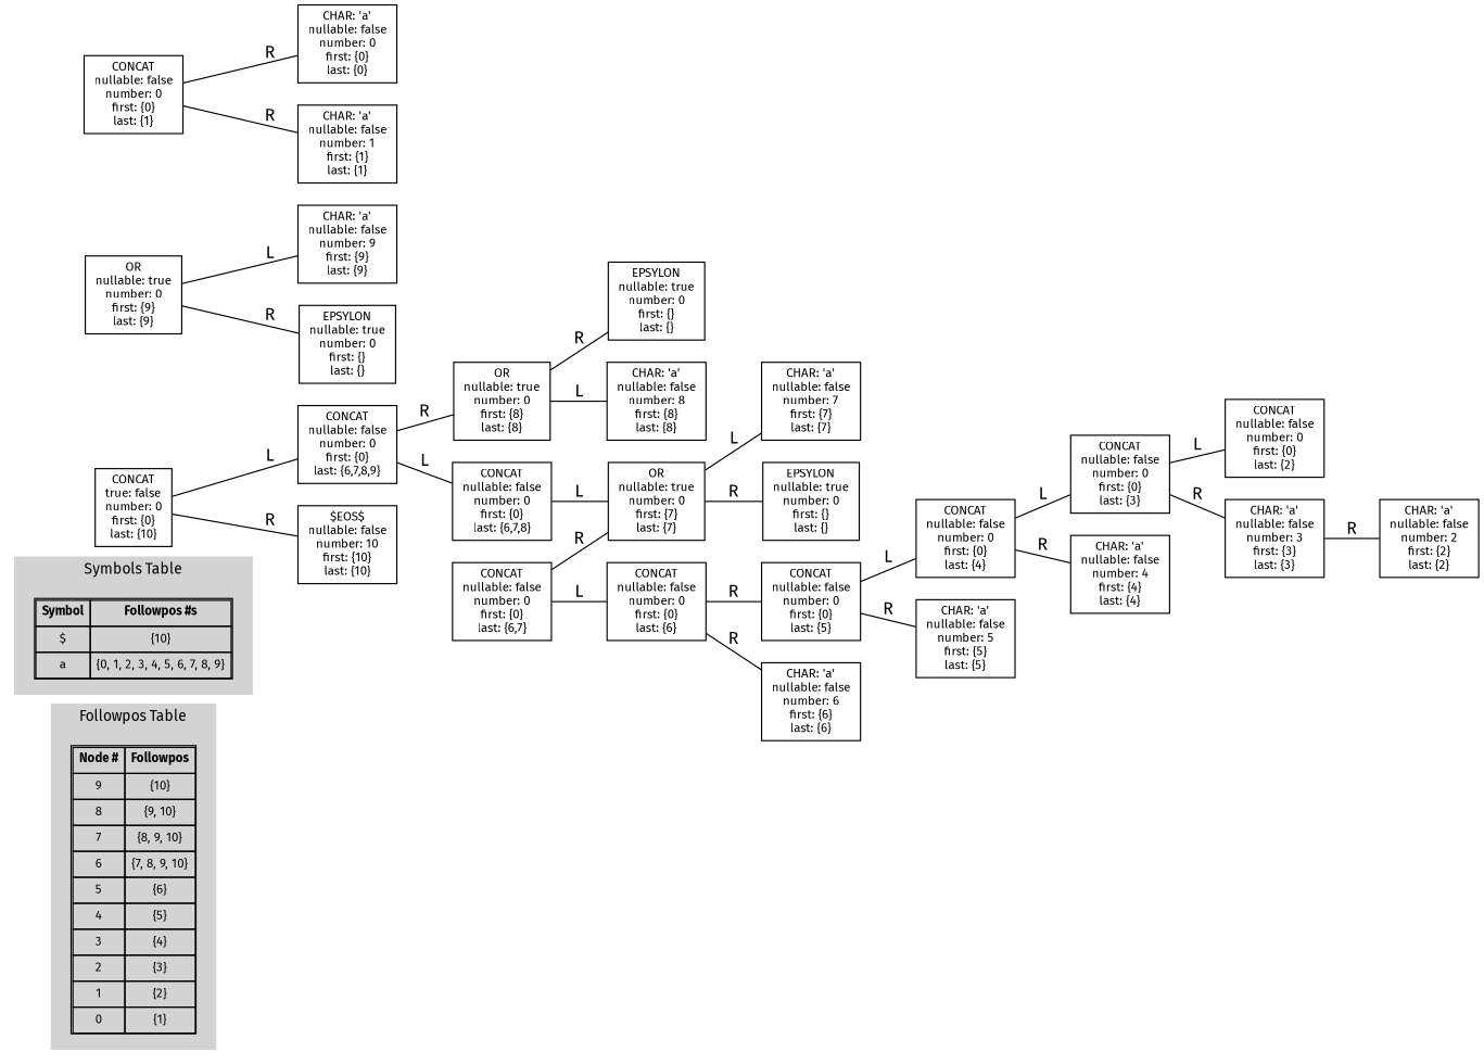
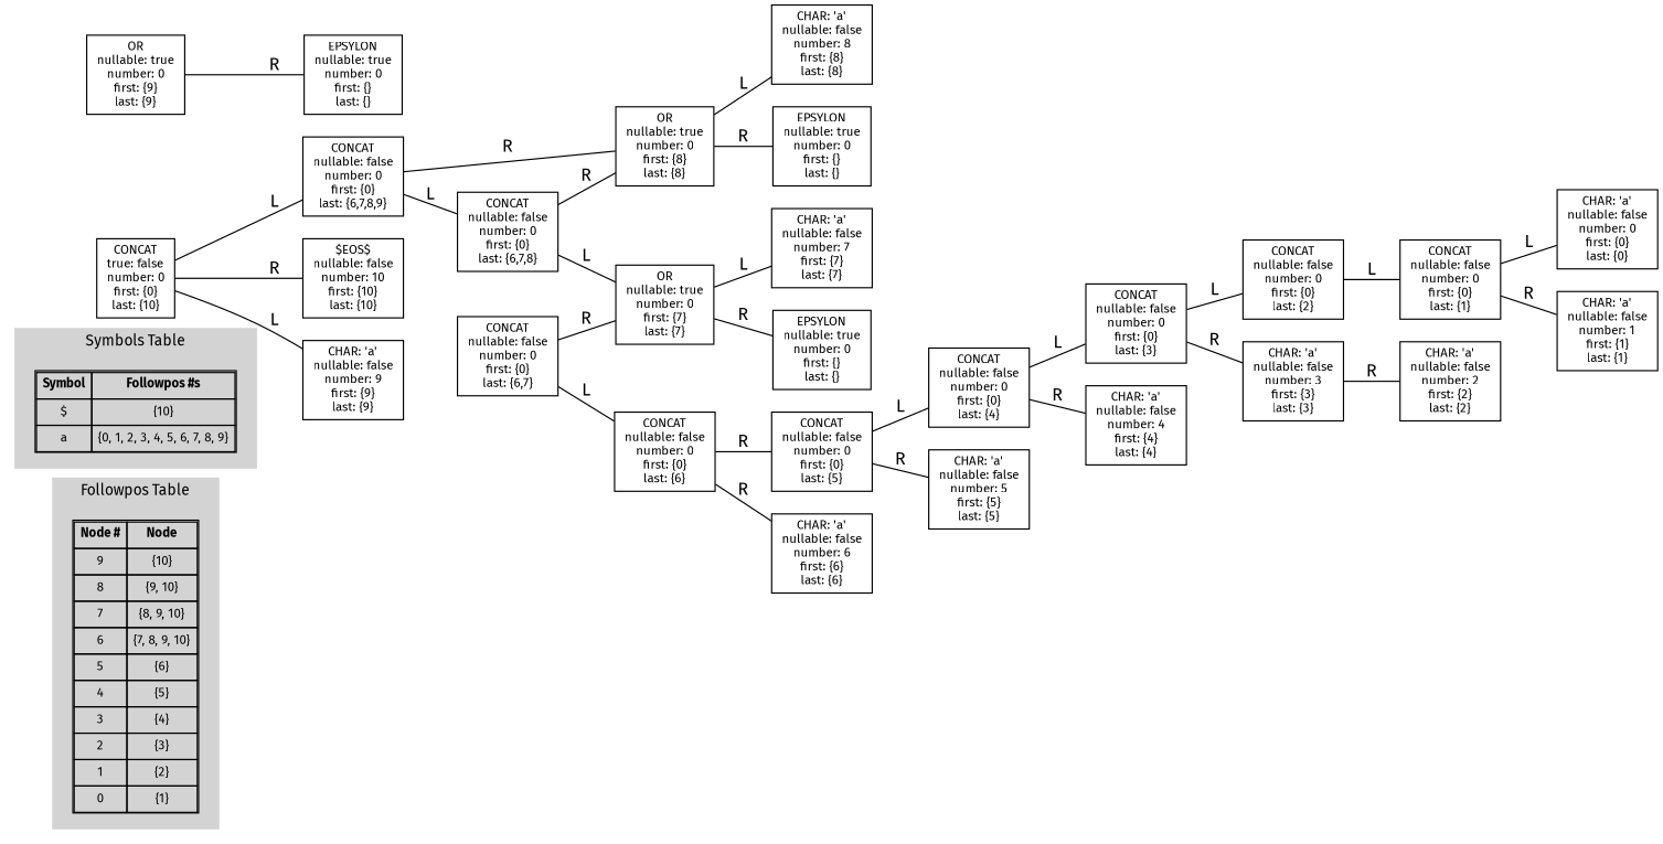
  digraph {
    fontname="Fira Sans"
    rankdir=LR
    node [fontname="Fira Sans" fontsize=10 shape=box]
    edge [arrowhead=none fontname="Fira Sans"]
-   n1 [label=<       <table border="1" cellborder="1" cellspacing="0" cellpadding="4">         <tr><td><b>Node #</b></td><td><b>Followpos</b></td></tr>         <tr><td>9</td><td>{10}</td></tr>         <tr><td>8</td><td>{9, 10}</td></tr>         <tr><td>7</td><td>{8, 9, 10}</td></tr>         <tr><td>6</td><td>{7, 8, 9, 10}</td></tr>         <tr><td>5</td><td>{6}</td></tr>         <tr><td>4</td><td>{5}</td></tr>         <tr><td>3</td><td>{4}</td></tr>         <tr><td>2</td><td>{3}</td></tr>         <tr><td>1</td><td>{2}</td></tr>         <tr><td>0</td><td>{1}</td></tr>       </table>     > shape=plaintext]
+   n1 [label=<       <table border="1" cellborder="1" cellspacing="0" cellpadding="4">         <tr><td><b>Node #</b></td><td><b>Node</b></td></tr>         <tr><td>9</td><td>{10}</td></tr>         <tr><td>8</td><td>{9, 10}</td></tr>         <tr><td>7</td><td>{8, 9, 10}</td></tr>         <tr><td>6</td><td>{7, 8, 9, 10}</td></tr>         <tr><td>5</td><td>{6}</td></tr>         <tr><td>4</td><td>{5}</td></tr>         <tr><td>3</td><td>{4}</td></tr>         <tr><td>2</td><td>{3}</td></tr>         <tr><td>1</td><td>{2}</td></tr>         <tr><td>0</td><td>{1}</td></tr>       </table>     > shape=plaintext]
    n2 [label=<       <table border="1" cellborder="1" cellspacing="0" cellpadding="4">         <tr><td><b>Symbol</b></td><td><b>Followpos #s</b></td></tr>         <tr><td>$</td><td>{10}</td></tr>         <tr><td>a</td><td>{0, 1, 2, 3, 4, 5, 6, 7, 8, 9}</td></tr>       </table>     > shape=plaintext]
    n3 [label="CONCAT\ntrue: false\nnumber: 0\nfirst: {0}\nlast: {10}"]
    n4 [label="CONCAT\nnullable: false\nnumber: 0\nfirst: {0}\nlast: {6,7,8,9}"]
    n5 [label="$EOS$\nnullable: false\nnumber: 10\nfirst: {10}\nlast: {10}"]
    n6 [label="CONCAT\nnullable: false\nnumber: 0\nfirst: {0}\nlast: {6,7,8}"]
    n7 [label="OR\nnullable: true\nnumber: 0\nfirst: {8}\nlast: {8}"]
    n8 [label="OR\nnullable: true\nnumber: 0\nfirst: {7}\nlast: {7}"]
    n9 [label="OR\nnullable: true\nnumber: 0\nfirst: {9}\nlast: {9}"]
    n10 [label="CHAR: 'a'\nnullable: false\nnumber: 9\nfirst: {9}\nlast: {9}"]
    n11 [label="EPSYLON\nnullable: true\nnumber: 0\nfirst: {}\nlast: {}"]
    n12 [label="CONCAT\nnullable: false\nnumber: 0\nfirst: {0}\nlast: {6,7}"]
    n13 [label="CONCAT\nnullable: false\nnumber: 0\nfirst: {0}\nlast: {6}"]
    n14 [label="CHAR: 'a'\nnullable: false\nnumber: 8\nfirst: {8}\nlast: {8}"]
    n15 [label="EPSYLON\nnullable: true\nnumber: 0\nfirst: {}\nlast: {}"]
    n16 [label="CONCAT\nnullable: false\nnumber: 0\nfirst: {0}\nlast: {5}"]
    n17 [label="CHAR: 'a'\nnullable: false\nnumber: 6\nfirst: {6}\nlast: {6}"]
    n18 [label="CHAR: 'a'\nnullable: false\nnumber: 7\nfirst: {7}\nlast: {7}"]
    n19 [label="EPSYLON\nnullable: true\nnumber: 0\nfirst: {}\nlast: {}"]
    n20 [label="CONCAT\nnullable: false\nnumber: 0\nfirst: {0}\nlast: {4}"]
    n21 [label="CHAR: 'a'\nnullable: false\nnumber: 5\nfirst: {5}\nlast: {5}"]
    n22 [label="CONCAT\nnullable: false\nnumber: 0\nfirst: {0}\nlast: {3}"]
    n23 [label="CHAR: 'a'\nnullable: false\nnumber: 4\nfirst: {4}\nlast: {4}"]
    n24 [label="CONCAT\nnullable: false\nnumber: 0\nfirst: {0}\nlast: {2}"]
    n25 [label="CHAR: 'a'\nnullable: false\nnumber: 3\nfirst: {3}\nlast: {3}"]
    n26 [label="CONCAT\nnullable: false\nnumber: 0\nfirst: {0}\nlast: {1}"]
    n27 [label="CHAR: 'a'\nnullable: false\nnumber: 2\nfirst: {2}\nlast: {2}"]
    n28 [label="CHAR: 'a'\nnullable: false\nnumber: 0\nfirst: {0}\nlast: {0}"]
    n29 [label="CHAR: 'a'\nnullable: false\nnumber: 1\nfirst: {1}\nlast: {1}"]
    subgraph cluster_1 {
      color=lightgrey
      fontsize=12
      label="Followpos Table"
      style=filled
      n1
    }
    subgraph cluster_2 {
      color=lightgrey
      fontsize=12
      label="Symbols Table"
      style=filled
      n2
    }
    n3 -> n4 [label=L]
    n3 -> n5 [label=R]
    n4 -> n6 [label=L]
    n4 -> n7 [label=R]
+   n6 -> n7 [label=R]
    n6 -> n8 [label=L]
    n7 -> n14 [label=L]
    n7 -> n15 [label=R]
    n8 -> n18 [label=L]
    n8 -> n19 [label=R]
-   n9 -> n10 [label=L]
+   n3 -> n10 [label=L]
    n9 -> n11 [label=R]
    n12 -> n8 [label=R]
    n12 -> n13 [label=L]
    n13 -> n16 [label=R]
    n13 -> n17 [label=R]
    n16 -> n20 [label=L]
    n16 -> n21 [label=R]
    n20 -> n22 [label=L]
    n20 -> n23 [label=R]
    n22 -> n24 [label=L]
    n22 -> n25 [label=R]
+   n24 -> n26 [label=L]
    n25 -> n27 [label=R]
-   n26 -> n28 [label=R]
+   n26 -> n28 [label=L]
    n26 -> n29 [label=R]
  }
